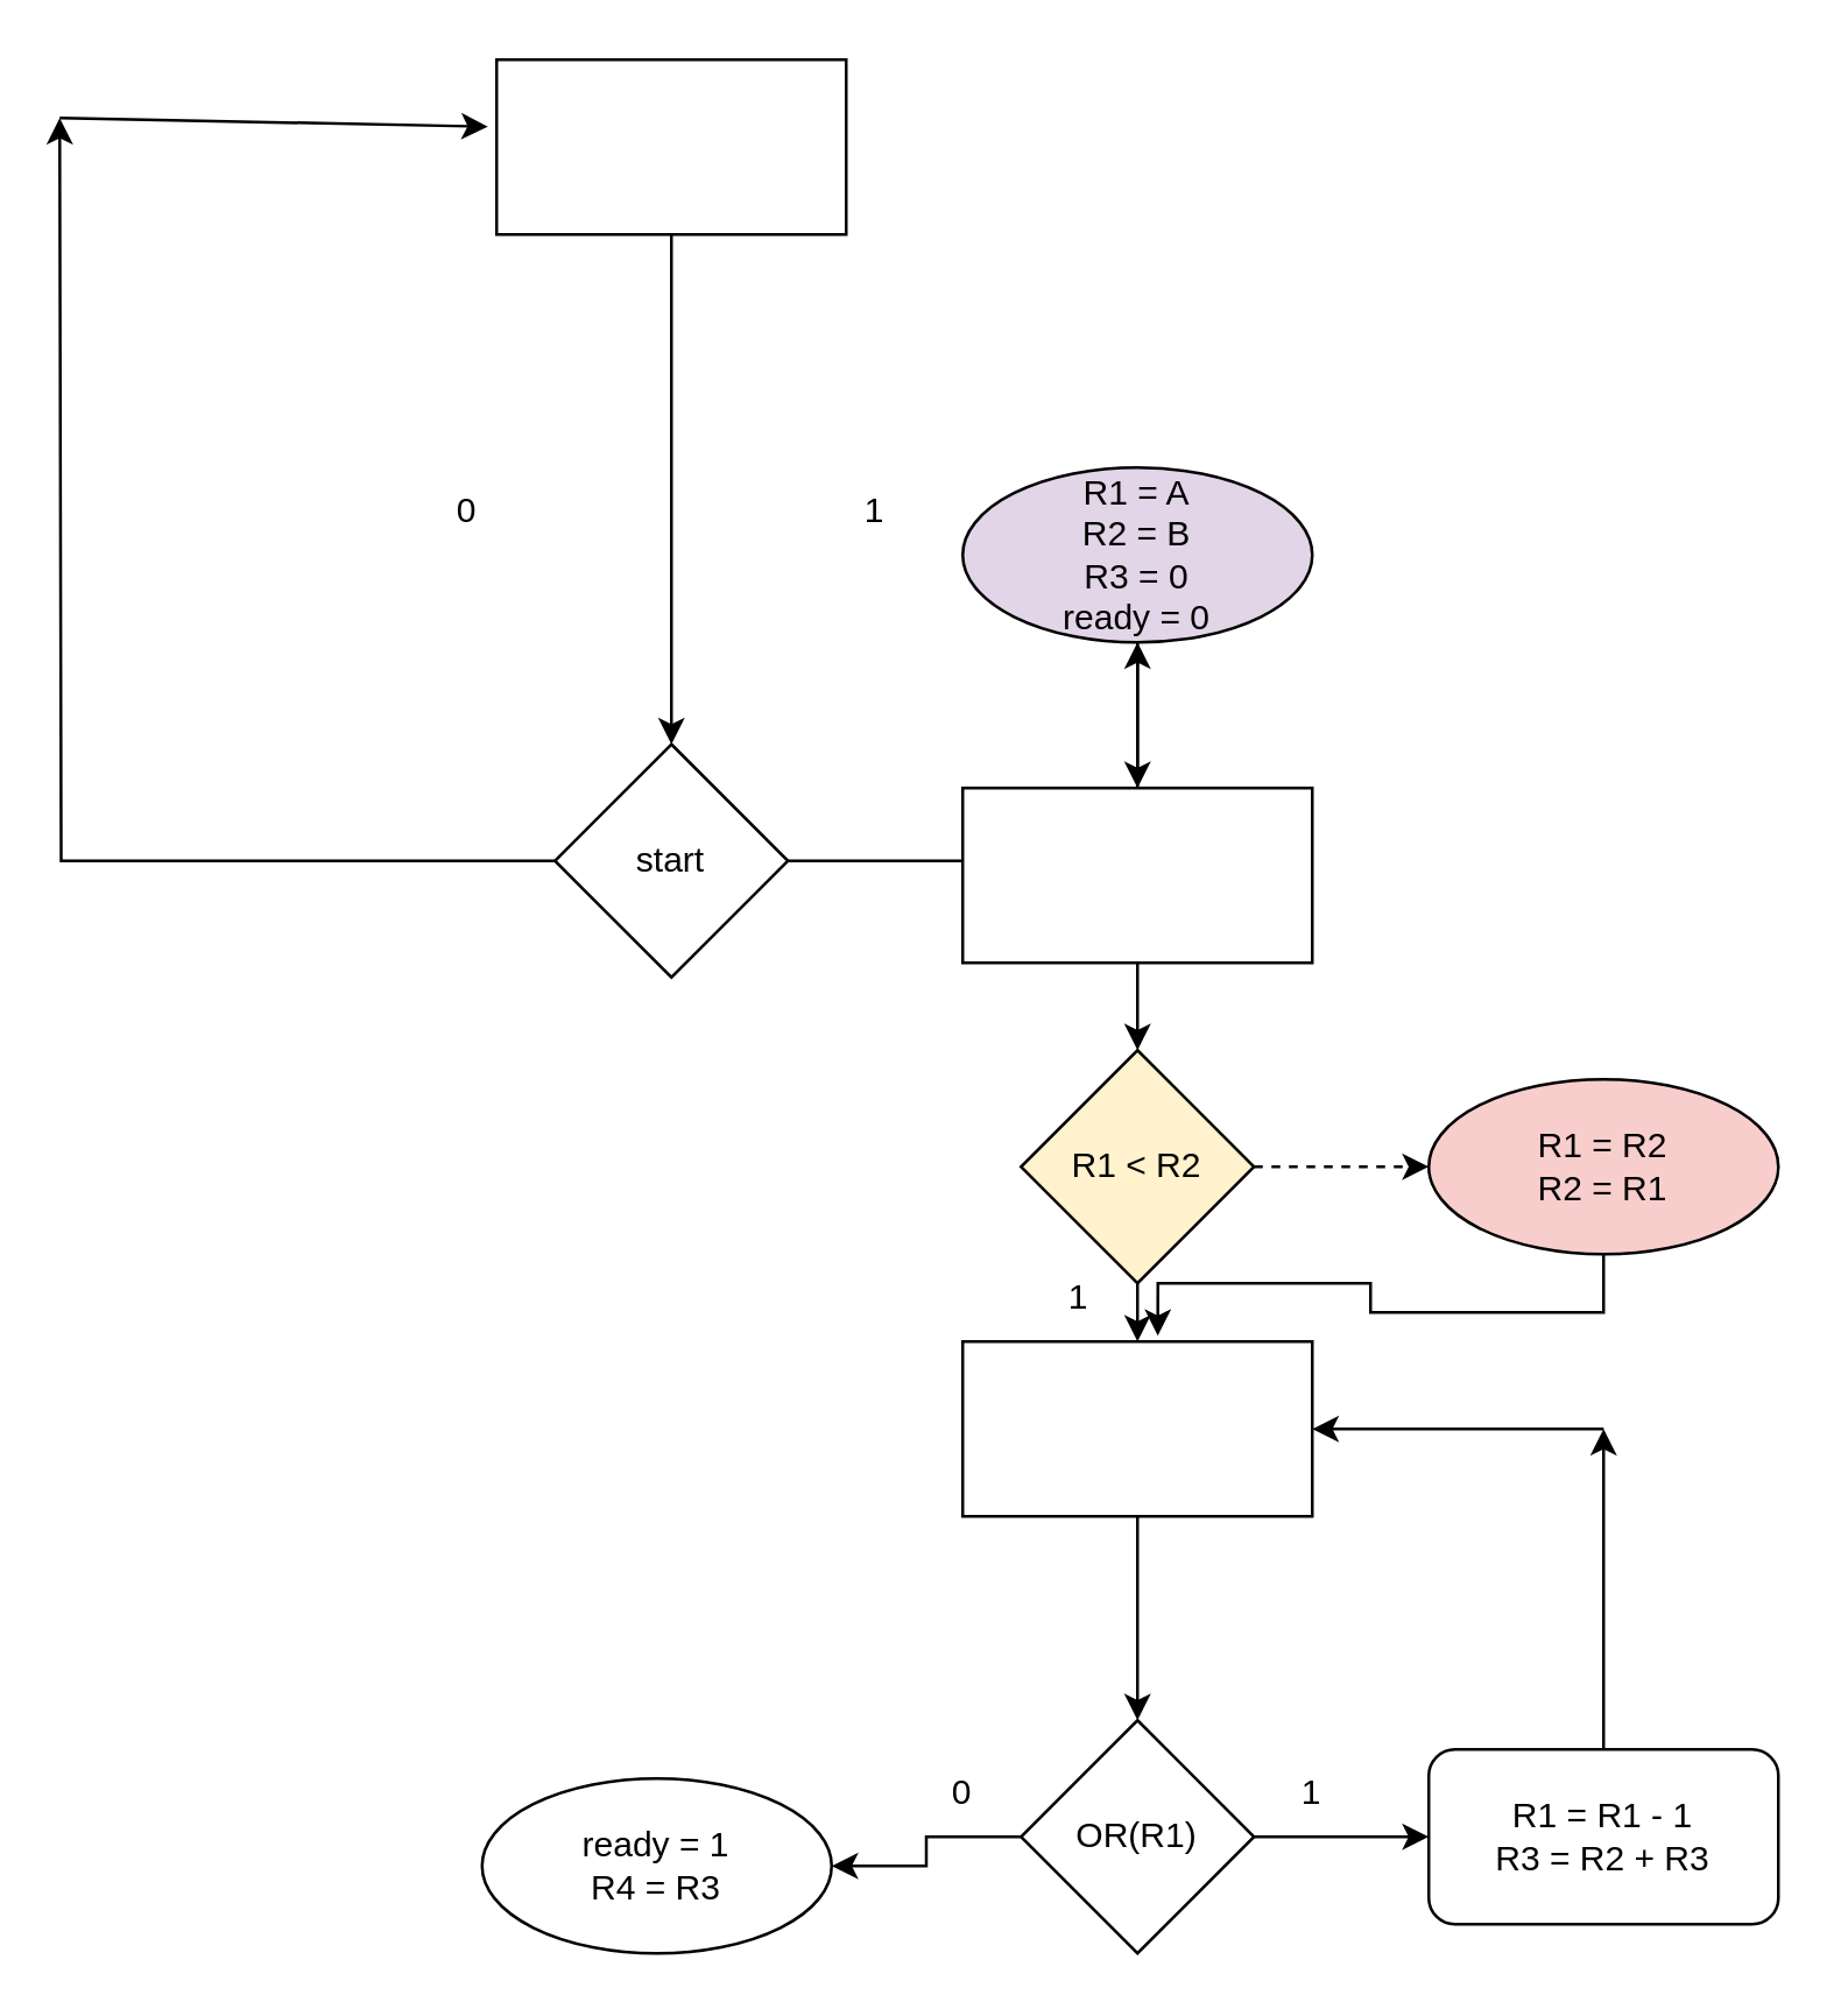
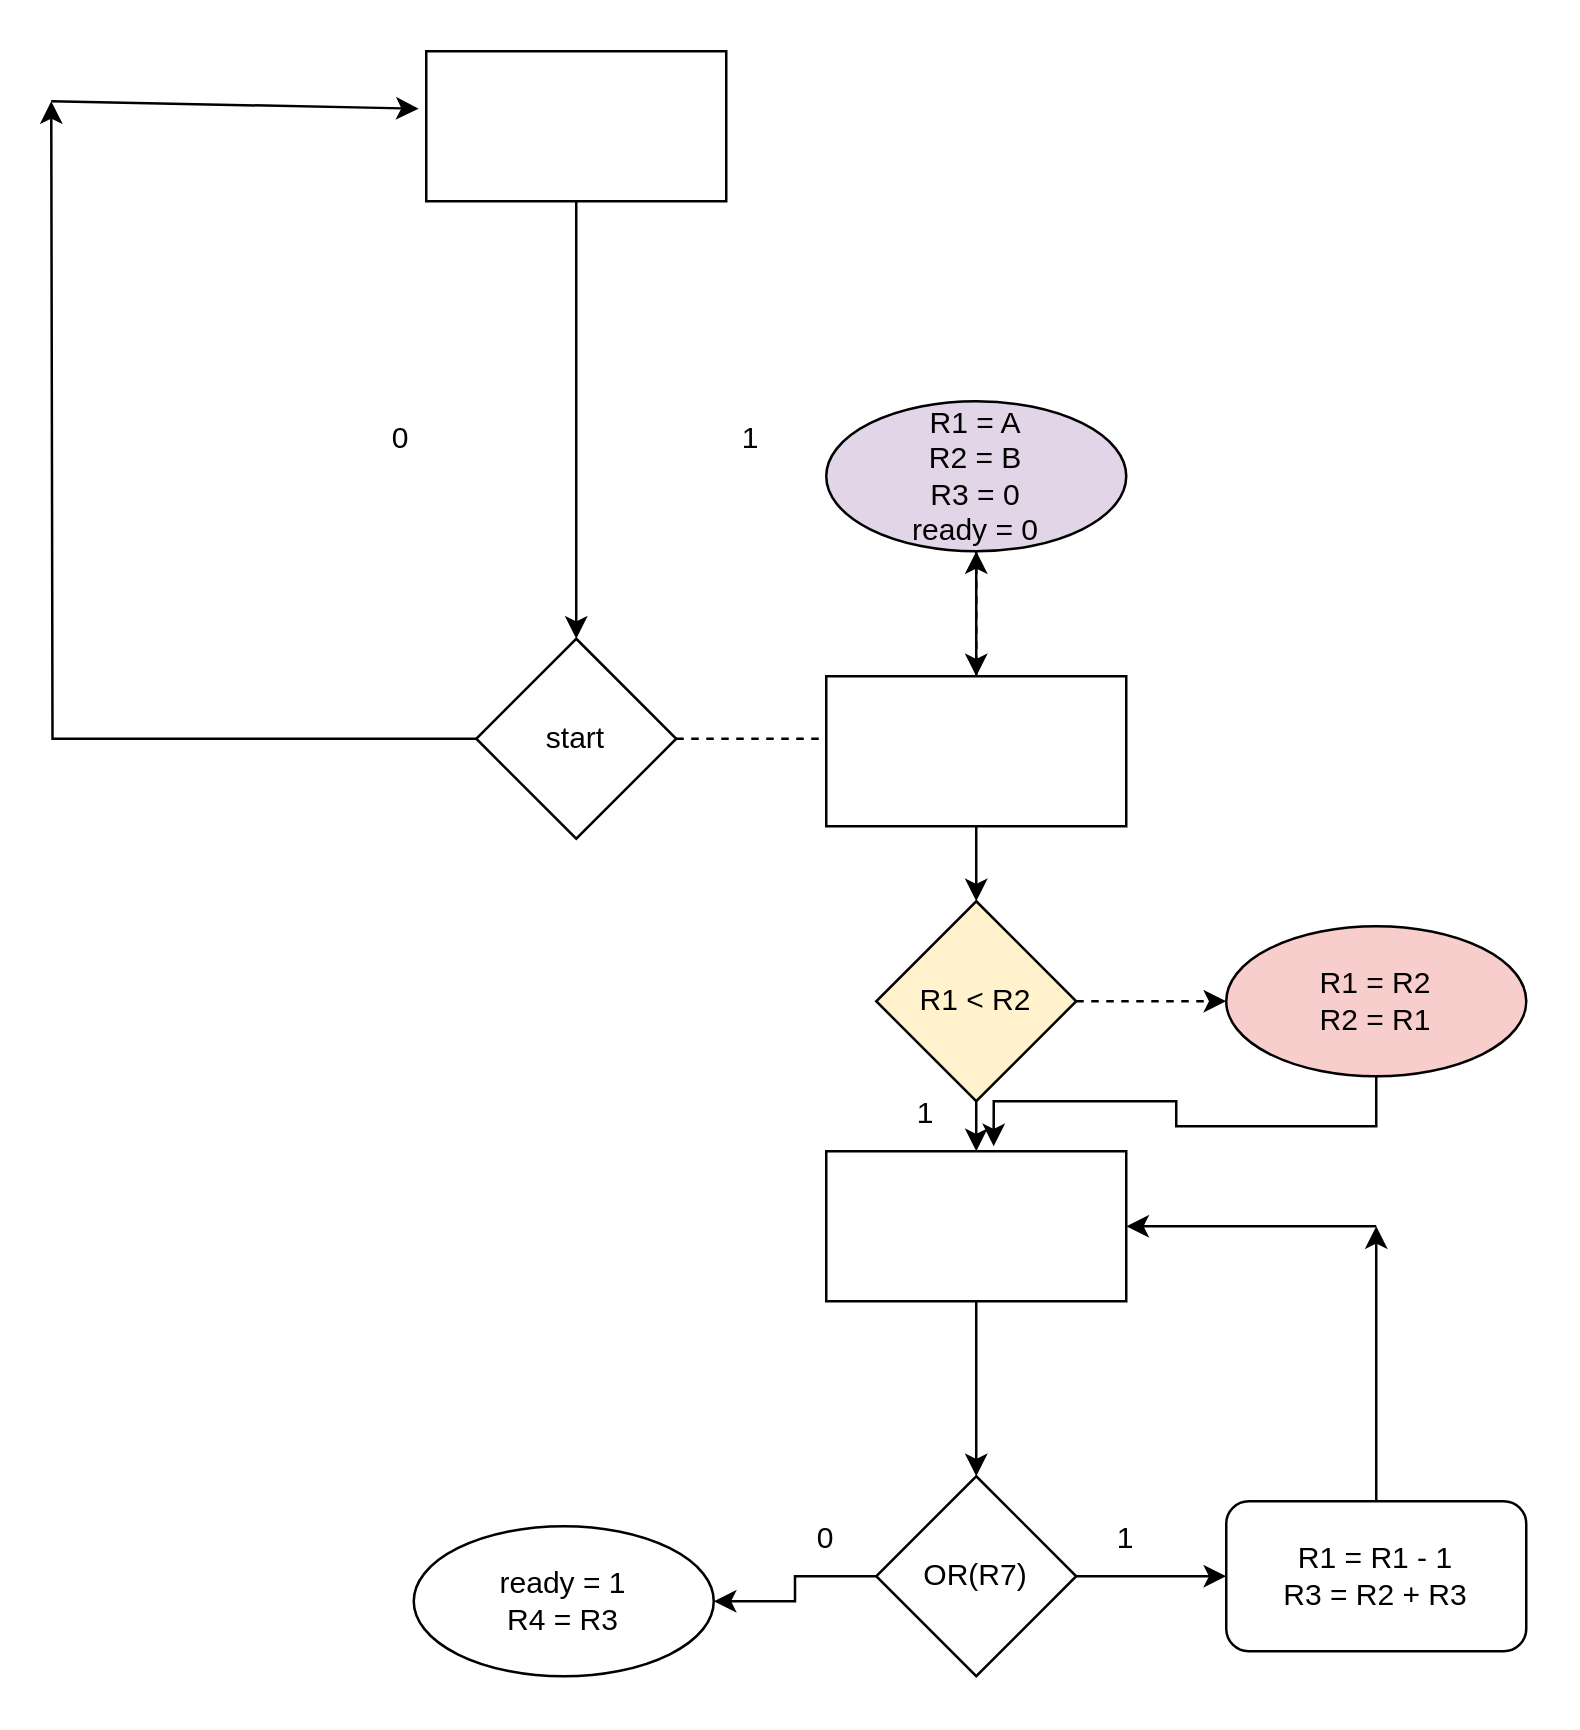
  <mxCell id="0" />
  <mxCell id="1" parent="0" />
  <mxCell id="2" value="" style="edgeStyle=orthogonalEdgeStyle;rounded=0;orthogonalLoop=1;jettySize=auto;html=1;" edge="1" parent="1" source="3" target="6"><mxGeometry relative="1" as="geometry" /></mxCell>
  <mxCell id="3" value="" style="rounded=0;whiteSpace=wrap;html=1;" vertex="1" parent="1"><mxGeometry x="170" y="20" width="120" height="60" as="geometry" /></mxCell>
  <mxCell id="4" style="edgeStyle=orthogonalEdgeStyle;rounded=0;orthogonalLoop=1;jettySize=auto;html=1;exitX=0;exitY=0.5;exitDx=0;exitDy=0;" edge="1" parent="1" source="6"><mxGeometry relative="1" as="geometry"><mxPoint x="20" y="40" as="targetPoint" /></mxGeometry></mxCell>
- <mxCell id="5" value="" style="edgeStyle=orthogonalEdgeStyle;rounded=0;orthogonalLoop=1;jettySize=auto;html=1;" edge="1" parent="1" source="6" target="9"><mxGeometry relative="1" as="geometry" /></mxCell>
+ <mxCell id="5" value="" style="edgeStyle=orthogonalEdgeStyle;rounded=0;orthogonalLoop=1;jettySize=auto;html=1;dashed=1;" edge="1" parent="1" source="6" target="9"><mxGeometry relative="1" as="geometry" /></mxCell>
  <mxCell id="6" value="start" style="rhombus;whiteSpace=wrap;html=1;rounded=0;" vertex="1" parent="1"><mxGeometry x="190" y="255" width="80" height="80" as="geometry" /></mxCell>
  <mxCell id="7" value="" style="endArrow=classic;html=1;rounded=0;entryX=-0.025;entryY=0.383;entryDx=0;entryDy=0;entryPerimeter=0;" edge="1" parent="1" target="3"><mxGeometry width="50" height="50" relative="1" as="geometry"><mxPoint x="20" y="40" as="sourcePoint" /><mxPoint x="250" y="280" as="targetPoint" /></mxGeometry></mxCell>
  <mxCell id="8" value="" style="edgeStyle=orthogonalEdgeStyle;rounded=0;orthogonalLoop=1;jettySize=auto;html=1;" edge="1" parent="1" source="9" target="24"><mxGeometry relative="1" as="geometry" /></mxCell>
  <mxCell id="9" value="R1 = A&lt;br&gt;R2 = B&lt;br&gt;R3 = 0&lt;br&gt;ready = 0" style="ellipse;whiteSpace=wrap;html=1;rounded=0;fillColor=#e1d5e7;" vertex="1" parent="1"><mxGeometry x="330" y="160" width="120" height="60" as="geometry" /></mxCell>
  <mxCell id="10" value="" style="edgeStyle=orthogonalEdgeStyle;rounded=0;orthogonalLoop=1;jettySize=auto;html=1;" edge="1" parent="1" source="11" target="14"><mxGeometry relative="1" as="geometry" /></mxCell>
  <mxCell id="11" value="" style="whiteSpace=wrap;html=1;rounded=0;" vertex="1" parent="1"><mxGeometry x="330" y="460" width="120" height="60" as="geometry" /></mxCell>
  <mxCell id="12" value="" style="edgeStyle=orthogonalEdgeStyle;rounded=0;orthogonalLoop=1;jettySize=auto;html=1;" edge="1" parent="1" source="14" target="19"><mxGeometry relative="1" as="geometry" /></mxCell>
  <mxCell id="13" value="" style="edgeStyle=orthogonalEdgeStyle;rounded=0;orthogonalLoop=1;jettySize=auto;html=1;" edge="1" parent="1" source="14" target="22"><mxGeometry relative="1" as="geometry" /></mxCell>
- <mxCell id="14" value="OR(R1)" style="rhombus;whiteSpace=wrap;html=1;rounded=0;" vertex="1" parent="1"><mxGeometry x="350" y="590" width="80" height="80" as="geometry" /></mxCell>
+ <mxCell id="14" value="OR(R7)" style="rhombus;whiteSpace=wrap;html=1;rounded=0;" vertex="1" parent="1"><mxGeometry x="350" y="590" width="80" height="80" as="geometry" /></mxCell>
  <mxCell id="15" value="" style="endArrow=classic;html=1;rounded=0;entryX=1;entryY=0.5;entryDx=0;entryDy=0;" edge="1" parent="1" target="11"><mxGeometry width="50" height="50" relative="1" as="geometry"><mxPoint x="550" y="490" as="sourcePoint" /><mxPoint x="250" y="400" as="targetPoint" /></mxGeometry></mxCell>
  <mxCell id="16" value="0" style="text;html=1;strokeColor=none;fillColor=none;align=center;verticalAlign=middle;whiteSpace=wrap;rounded=0;" vertex="1" parent="1"><mxGeometry x="130" y="160" width="60" height="30" as="geometry" /></mxCell>
  <mxCell id="17" value="1" style="text;html=1;strokeColor=none;fillColor=none;align=center;verticalAlign=middle;whiteSpace=wrap;rounded=0;" vertex="1" parent="1"><mxGeometry x="270" y="160" width="60" height="30" as="geometry" /></mxCell>
  <mxCell id="18" value="1" style="text;html=1;strokeColor=none;fillColor=none;align=center;verticalAlign=middle;whiteSpace=wrap;rounded=0;" vertex="1" parent="1"><mxGeometry x="420" y="600" width="60" height="30" as="geometry" /></mxCell>
  <mxCell id="19" value="ready = 1&lt;br&gt;R4 = R3" style="ellipse;whiteSpace=wrap;html=1;rounded=0;" vertex="1" parent="1"><mxGeometry x="165" y="610" width="120" height="60" as="geometry" /></mxCell>
  <mxCell id="20" value="0" style="text;html=1;strokeColor=none;fillColor=none;align=center;verticalAlign=middle;whiteSpace=wrap;rounded=0;" vertex="1" parent="1"><mxGeometry x="300" y="600" width="60" height="30" as="geometry" /></mxCell>
  <mxCell id="21" style="edgeStyle=orthogonalEdgeStyle;rounded=0;orthogonalLoop=1;jettySize=auto;html=1;exitX=0.5;exitY=0;exitDx=0;exitDy=0;" edge="1" parent="1" source="22"><mxGeometry relative="1" as="geometry"><mxPoint x="550" y="490" as="targetPoint" /></mxGeometry></mxCell>
  <mxCell id="22" value="&lt;span style=&quot;&quot;&gt;R1 = R1 - 1&lt;/span&gt;&lt;br style=&quot;&quot;&gt;&lt;span style=&quot;&quot;&gt;R3 = R2 + R3&lt;/span&gt;" style="whiteSpace=wrap;html=1;rounded=1;" vertex="1" parent="1"><mxGeometry x="490" y="600" width="120" height="60" as="geometry" /></mxCell>
  <mxCell id="23" value="" style="edgeStyle=orthogonalEdgeStyle;rounded=0;orthogonalLoop=1;jettySize=auto;html=1;" edge="1" parent="1" source="24" target="27"><mxGeometry relative="1" as="geometry" /></mxCell>
  <mxCell id="24" value="" style="whiteSpace=wrap;html=1;rounded=0;" vertex="1" parent="1"><mxGeometry x="330" y="270" width="120" height="60" as="geometry" /></mxCell>
  <mxCell id="25" style="edgeStyle=orthogonalEdgeStyle;rounded=0;orthogonalLoop=1;jettySize=auto;html=1;exitX=0.5;exitY=1;exitDx=0;exitDy=0;entryX=0.5;entryY=0;entryDx=0;entryDy=0;" edge="1" parent="1" source="27" target="11"><mxGeometry relative="1" as="geometry" /></mxCell>
  <mxCell id="26" value="" style="edgeStyle=orthogonalEdgeStyle;rounded=0;orthogonalLoop=1;jettySize=auto;html=1;dashed=1;" edge="1" parent="1" source="27" target="30"><mxGeometry relative="1" as="geometry" /></mxCell>
  <mxCell id="27" value="R1 &amp;lt; R2" style="rhombus;whiteSpace=wrap;html=1;rounded=0;fillColor=#fff2cc;" vertex="1" parent="1"><mxGeometry x="350" y="360" width="80" height="80" as="geometry" /></mxCell>
  <mxCell id="28" value="1" style="text;html=1;strokeColor=none;fillColor=none;align=center;verticalAlign=middle;whiteSpace=wrap;rounded=0;" vertex="1" parent="1"><mxGeometry x="340" y="430" width="60" height="30" as="geometry" /></mxCell>
  <mxCell id="29" style="edgeStyle=orthogonalEdgeStyle;rounded=0;orthogonalLoop=1;jettySize=auto;html=1;exitX=0.5;exitY=1;exitDx=0;exitDy=0;entryX=0.558;entryY=-0.033;entryDx=0;entryDy=0;entryPerimeter=0;" edge="1" parent="1" source="30" target="11"><mxGeometry relative="1" as="geometry" /></mxCell>
  <mxCell id="30" value="R1 = R2&lt;br&gt;R2 = R1" style="ellipse;whiteSpace=wrap;html=1;rounded=0;fillColor=#f8cecc;" vertex="1" parent="1"><mxGeometry x="490" y="370" width="120" height="60" as="geometry" /></mxCell>
